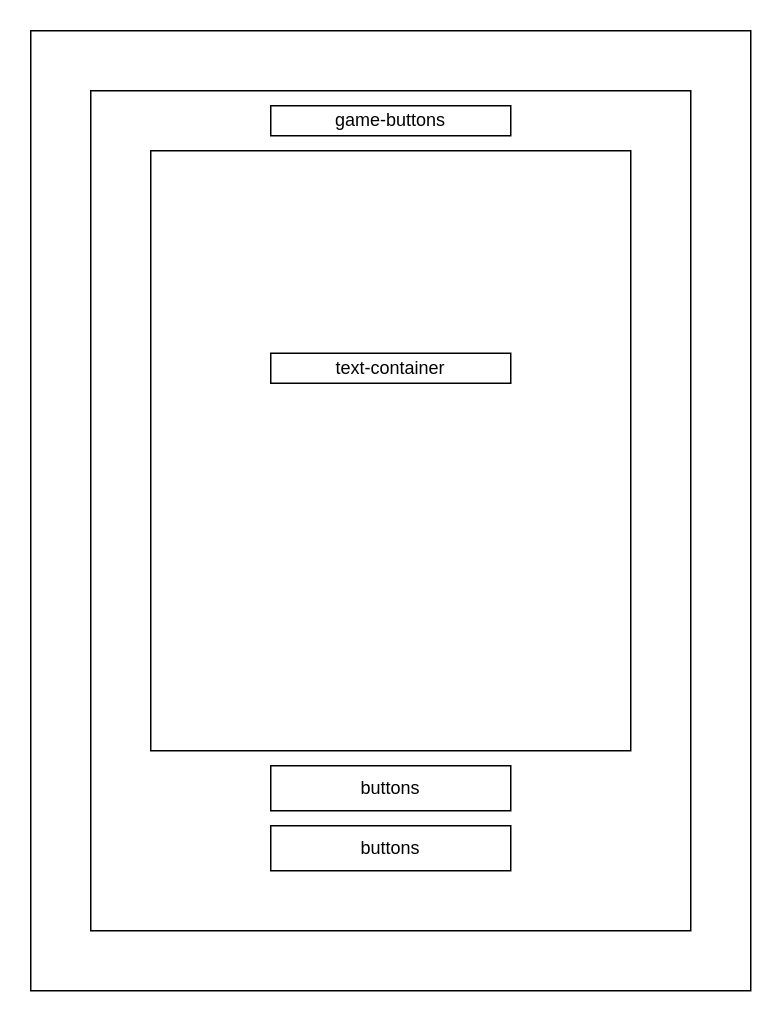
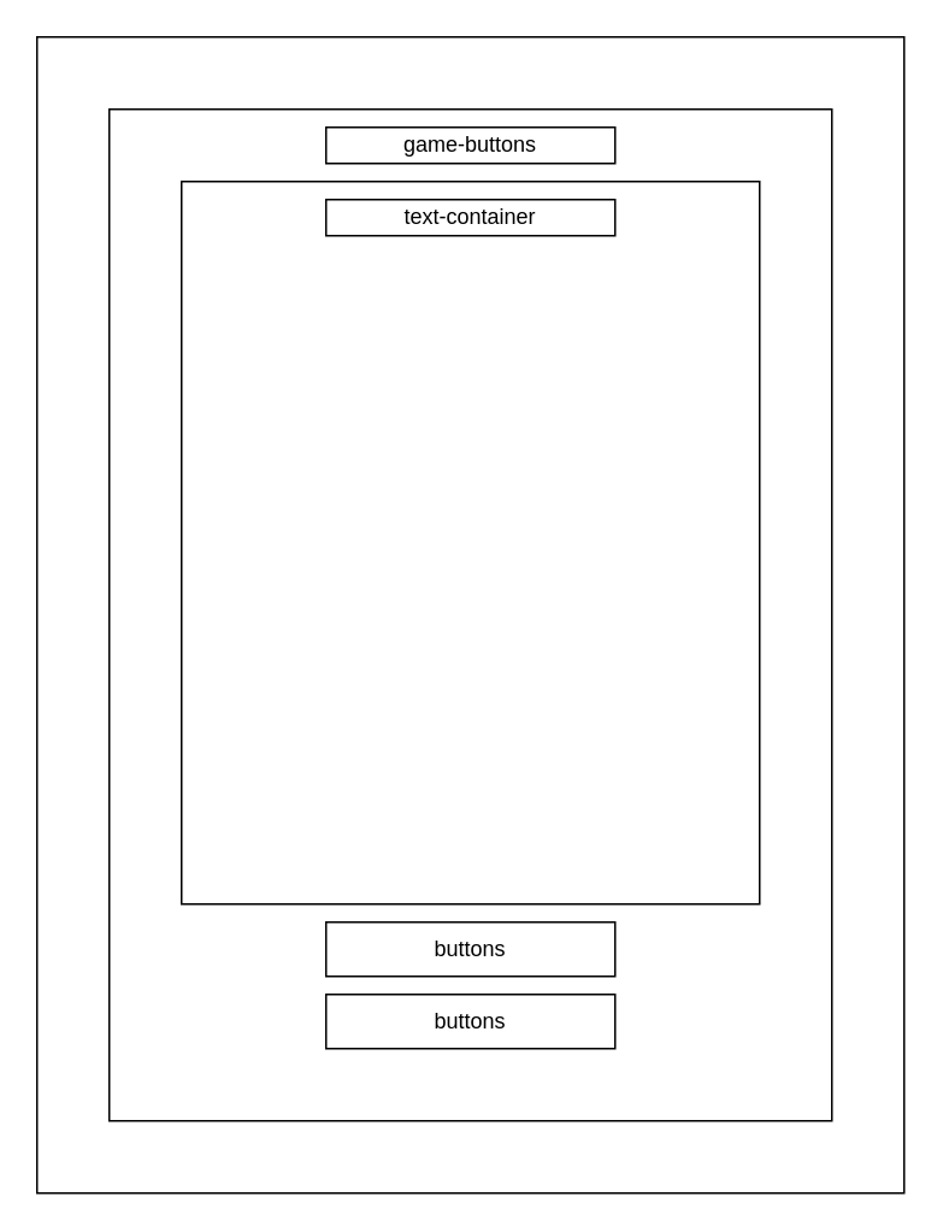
  <mxCell id="0" />
  <mxCell id="1" parent="0" />
  <mxCell id="2" value="" style="rounded=0;whiteSpace=wrap;html=1;" parent="1" vertex="1"><mxGeometry x="20" y="20" width="480" height="640" as="geometry" /></mxCell>
  <mxCell id="3" value="" style="rounded=0;whiteSpace=wrap;html=1;" parent="1" vertex="1"><mxGeometry x="60" y="60" width="400" height="560" as="geometry" /></mxCell>
  <mxCell id="4" value="" style="rounded=0;whiteSpace=wrap;html=1;" parent="1" vertex="1"><mxGeometry x="100" y="100" width="320" height="400" as="geometry" /></mxCell>
  <mxCell id="5" value="buttons" style="rounded=0;whiteSpace=wrap;html=1;" parent="1" vertex="1"><mxGeometry x="180" y="510" width="160" height="30" as="geometry" /></mxCell>
  <mxCell id="6" value="buttons" style="rounded=0;whiteSpace=wrap;html=1;" parent="1" vertex="1"><mxGeometry x="180" y="550" width="160" height="30" as="geometry" /></mxCell>
  <mxCell id="7" value="game-buttons" style="rounded=0;whiteSpace=wrap;html=1;" parent="1" vertex="1"><mxGeometry x="180" y="70" width="160" height="20" as="geometry" /></mxCell>
- <mxCell id="8" value="text-container" style="rounded=0;whiteSpace=wrap;html=1;" parent="1" vertex="1"><mxGeometry x="180" y="235" width="160" height="20" as="geometry" /></mxCell>
+ <mxCell id="8" value="text-container" style="rounded=0;whiteSpace=wrap;html=1;" parent="1" vertex="1"><mxGeometry x="180" y="110" width="160" height="20" as="geometry" /></mxCell>
